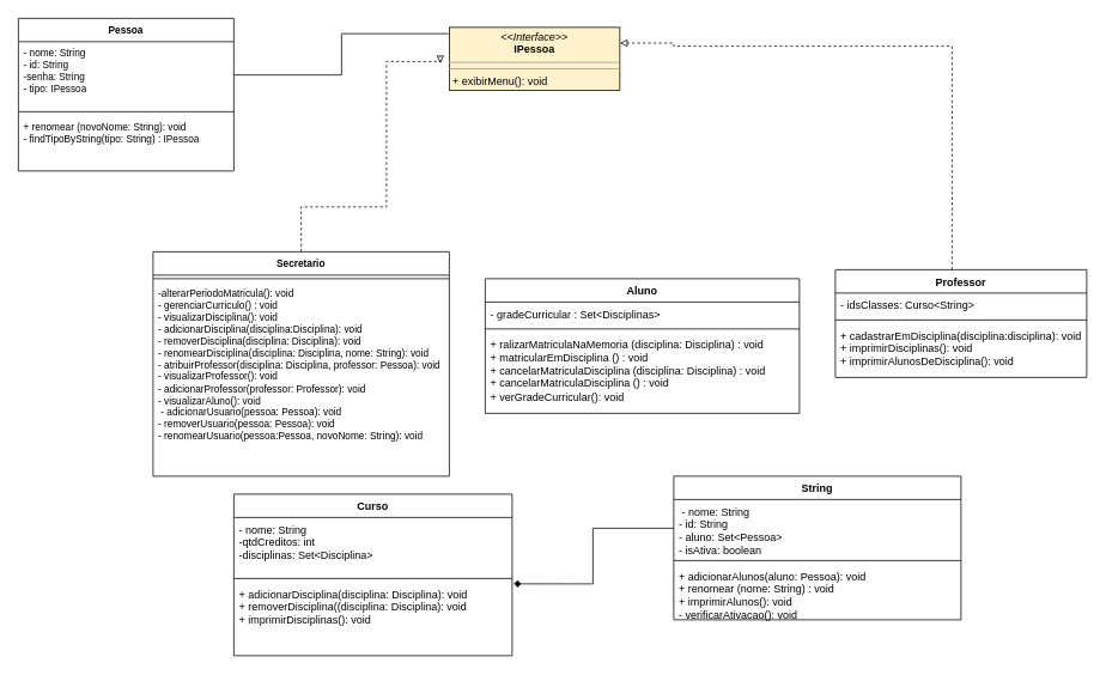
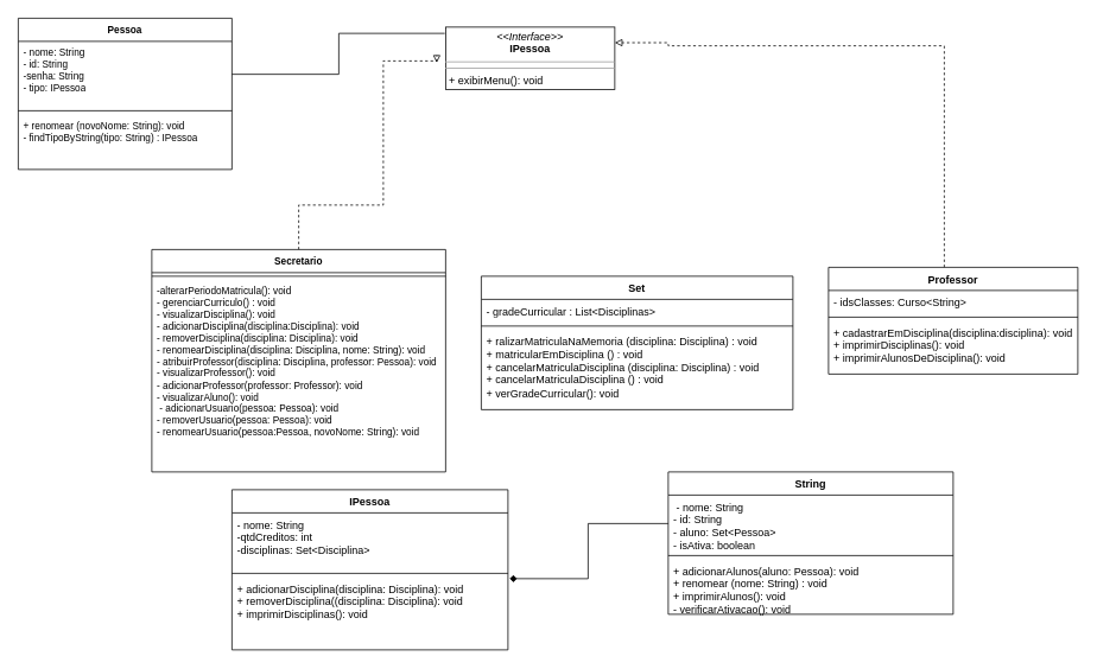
  <mxCell id="0" />
  <mxCell id="1" parent="0" />
  <mxCell id="2" style="edgeStyle=orthogonalEdgeStyle;rounded=0;orthogonalLoop=1;jettySize=auto;html=1;exitX=0.5;exitY=1;exitDx=0;exitDy=0;" parent="1" edge="1"><mxGeometry relative="1" as="geometry"><mxPoint x="955" y="713" as="sourcePoint" /><mxPoint x="955" y="713" as="targetPoint" /></mxGeometry></mxCell>
  <mxCell id="3" value="&lt;div&gt;String&lt;/div&gt;&lt;div&gt;&lt;br&gt;&lt;/div&gt;" style="swimlane;fontStyle=1;align=center;verticalAlign=top;childLayout=stackLayout;horizontal=1;startSize=26;horizontalStack=0;resizeParent=1;resizeParentMax=0;resizeLast=0;collapsible=1;marginBottom=0;whiteSpace=wrap;html=1;" parent="1" vertex="1"><mxGeometry x="750" y="530" width="320" height="160" as="geometry" /></mxCell>
  <mxCell id="4" value="&lt;div&gt;&amp;nbsp;- nome: String&lt;/div&gt;&lt;div&gt;- id: String&lt;br&gt;&lt;/div&gt;&lt;div&gt;- aluno: Set&amp;lt;Pessoa&amp;gt;&lt;br&gt;&lt;/div&gt;&lt;div&gt;- isAtiva: boolean&lt;br&gt;&lt;/div&gt;&lt;div&gt;&lt;br&gt;&lt;/div&gt;" style="text;strokeColor=none;fillColor=none;align=left;verticalAlign=top;spacingLeft=4;spacingRight=4;overflow=hidden;rotatable=0;points=[[0,0.5],[1,0.5]];portConstraint=eastwest;whiteSpace=wrap;html=1;" parent="3" vertex="1"><mxGeometry y="26" width="320" height="64" as="geometry" /></mxCell>
  <mxCell id="5" value="" style="line;strokeWidth=1;fillColor=none;align=left;verticalAlign=middle;spacingTop=-1;spacingLeft=3;spacingRight=3;rotatable=0;labelPosition=right;points=[];portConstraint=eastwest;strokeColor=inherit;" parent="3" vertex="1"><mxGeometry y="90" width="320" height="8" as="geometry" /></mxCell>
  <mxCell id="6" value="&lt;div&gt;+ adicionarAlunos(aluno: Pessoa): void&lt;br&gt;&lt;/div&gt;&lt;div&gt;+ renomear (nome: String) : void&lt;/div&gt;&lt;div&gt;+ imprimirAlunos(): void&lt;/div&gt;&lt;div&gt;- verificarAtivacao(): void&lt;br&gt;&lt;/div&gt;" style="text;strokeColor=none;fillColor=none;align=left;verticalAlign=top;spacingLeft=4;spacingRight=4;overflow=hidden;rotatable=0;points=[[0,0.5],[1,0.5]];portConstraint=eastwest;whiteSpace=wrap;html=1;" parent="3" vertex="1"><mxGeometry y="98" width="320" height="62" as="geometry" /></mxCell>
- <mxCell id="7" value="&lt;div&gt;Aluno&lt;/div&gt;&lt;div&gt;&lt;br&gt;&lt;/div&gt;" style="swimlane;fontStyle=1;align=center;verticalAlign=top;childLayout=stackLayout;horizontal=1;startSize=26;horizontalStack=0;resizeParent=1;resizeParentMax=0;resizeLast=0;collapsible=1;marginBottom=0;whiteSpace=wrap;html=1;" parent="1" vertex="1"><mxGeometry x="540" y="310" width="350" height="150" as="geometry" /></mxCell>
- <mxCell id="8" value="- gradeCurricular : Set&amp;lt;Disciplinas&amp;gt;" style="text;strokeColor=none;fillColor=none;align=left;verticalAlign=top;spacingLeft=4;spacingRight=4;overflow=hidden;rotatable=0;points=[[0,0.5],[1,0.5]];portConstraint=eastwest;whiteSpace=wrap;html=1;" parent="7" vertex="1"><mxGeometry y="26" width="350" height="26" as="geometry" /></mxCell>
+ <mxCell id="7" value="&lt;div&gt;Set&lt;/div&gt;&lt;div&gt;&lt;br&gt;&lt;/div&gt;" style="swimlane;fontStyle=1;align=center;verticalAlign=top;childLayout=stackLayout;horizontal=1;startSize=26;horizontalStack=0;resizeParent=1;resizeParentMax=0;resizeLast=0;collapsible=1;marginBottom=0;whiteSpace=wrap;html=1;" parent="1" vertex="1"><mxGeometry x="540" y="310" width="350" height="150" as="geometry" /></mxCell>
+ <mxCell id="8" value="- gradeCurricular : List&amp;lt;Disciplinas&amp;gt;" style="text;strokeColor=none;fillColor=none;align=left;verticalAlign=top;spacingLeft=4;spacingRight=4;overflow=hidden;rotatable=0;points=[[0,0.5],[1,0.5]];portConstraint=eastwest;whiteSpace=wrap;html=1;" parent="7" vertex="1"><mxGeometry y="26" width="350" height="26" as="geometry" /></mxCell>
  <mxCell id="9" value="" style="line;strokeWidth=1;fillColor=none;align=left;verticalAlign=middle;spacingTop=-1;spacingLeft=3;spacingRight=3;rotatable=0;labelPosition=right;points=[];portConstraint=eastwest;strokeColor=inherit;" parent="7" vertex="1"><mxGeometry y="52" width="350" height="8" as="geometry" /></mxCell>
  <mxCell id="10" value="&lt;div&gt;+ ralizarMatriculaNaMemoria (disciplina: Disciplina) : void&lt;/div&gt;&lt;div&gt;+ matricularEmDisciplina () : void&lt;/div&gt;&lt;div&gt;+ cancelarMatriculaDisciplina (disciplina: Disciplina) : void&lt;/div&gt;&lt;div&gt;&lt;div&gt;+ cancelarMatriculaDisciplina () : void&lt;/div&gt;&lt;div&gt;+ verGradeCurricular(): void&lt;br&gt;&lt;/div&gt;&lt;div&gt;&lt;br&gt;&lt;br&gt;&lt;/div&gt;&lt;/div&gt;&lt;div&gt;&lt;br&gt;&lt;/div&gt;&lt;div&gt;&lt;br&gt;&lt;/div&gt;" style="text;strokeColor=none;fillColor=none;align=left;verticalAlign=top;spacingLeft=4;spacingRight=4;overflow=hidden;rotatable=0;points=[[0,0.5],[1,0.5]];portConstraint=eastwest;whiteSpace=wrap;html=1;" parent="7" vertex="1"><mxGeometry y="60" width="350" height="90" as="geometry" /></mxCell>
  <mxCell id="11" style="edgeStyle=orthogonalEdgeStyle;shape=connector;rounded=0;orthogonalLoop=1;jettySize=auto;html=1;entryX=1;entryY=0.25;entryDx=0;entryDy=0;labelBackgroundColor=default;strokeColor=default;fontFamily=Helvetica;fontSize=11;fontColor=default;endArrow=block;dashed=1;endFill=0;exitX=0.5;exitY=0;exitDx=0;exitDy=0;" parent="1" target="25" edge="1"><mxGeometry relative="1" as="geometry"><mxPoint x="1060" y="300" as="sourcePoint" /><mxPoint x="750" y="42.5" as="targetPoint" /><Array as="points"><mxPoint x="1060" y="51" /><mxPoint x="750" y="51" /><mxPoint x="750" y="48" /></Array></mxGeometry></mxCell>
  <mxCell id="12" style="edgeStyle=orthogonalEdgeStyle;shape=connector;rounded=0;orthogonalLoop=1;jettySize=auto;html=1;labelBackgroundColor=default;strokeColor=default;fontFamily=Helvetica;fontSize=11;fontColor=default;endArrow=block;dashed=1;endFill=0;" parent="1" source="13" edge="1"><mxGeometry relative="1" as="geometry"><Array as="points"><mxPoint x="335" y="230" /><mxPoint x="430" y="230" /><mxPoint x="430" y="68" /></Array><mxPoint x="490" y="70" as="targetPoint" /></mxGeometry></mxCell>
  <mxCell id="13" value="&lt;div&gt;Secretario&lt;/div&gt;&lt;div&gt;&lt;br&gt;&lt;/div&gt;" style="swimlane;fontStyle=1;align=center;verticalAlign=top;childLayout=stackLayout;horizontal=1;startSize=26;horizontalStack=0;resizeParent=1;resizeParentMax=0;resizeLast=0;collapsible=1;marginBottom=0;whiteSpace=wrap;html=1;fontFamily=Helvetica;fontSize=11;fontColor=default;" parent="1" vertex="1"><mxGeometry x="170" y="280" width="330" height="250" as="geometry" /></mxCell>
  <mxCell id="14" value="" style="line;strokeWidth=1;fillColor=none;align=left;verticalAlign=middle;spacingTop=-1;spacingLeft=3;spacingRight=3;rotatable=0;labelPosition=right;points=[];portConstraint=eastwest;strokeColor=inherit;fontFamily=Helvetica;fontSize=11;fontColor=default;" parent="13" vertex="1"><mxGeometry y="26" width="330" height="8" as="geometry" /></mxCell>
  <mxCell id="15" value="&lt;div&gt;-alterarPeriodoMatricula(): void&lt;br&gt;&lt;/div&gt;&lt;div&gt;- gerenciarCurriculo() : void&lt;/div&gt;&lt;div&gt;- visualizarDisciplina(): void&lt;/div&gt;&lt;div&gt;- adicionarDisciplina(disciplina:Disciplina): void&lt;br&gt;&lt;/div&gt;&lt;div&gt;- removerDisciplina(disciplina: Disciplina): void&lt;/div&gt;&lt;div&gt;- renomearDisciplina(disciplina: Disciplina, nome: String): void&lt;/div&gt;&lt;div&gt;- atribuirProfessor(disciplina: Disciplina, professor: Pessoa): void&lt;/div&gt;&lt;div&gt;&lt;div&gt;- visualizarProfessor(): void&lt;/div&gt;&lt;div&gt;- adicionarProfessor(professor: Professor): void&lt;/div&gt;&lt;div&gt;&lt;div&gt;&lt;div&gt;- visualizarAluno(): void&lt;/div&gt;&lt;/div&gt;&lt;/div&gt;&lt;/div&gt;&lt;div&gt;&amp;nbsp;- adicionarUsuario(pessoa: Pessoa): void&lt;/div&gt;&lt;div&gt;- removerUsuario(pessoa: Pessoa): void&lt;/div&gt;&lt;div&gt;- renomearUsuario(pessoa:Pessoa, novoNome: String): void&lt;/div&gt;" style="text;strokeColor=none;fillColor=none;align=left;verticalAlign=top;spacingLeft=4;spacingRight=4;overflow=hidden;rotatable=0;points=[[0,0.5],[1,0.5]];portConstraint=eastwest;whiteSpace=wrap;html=1;fontSize=11;fontFamily=Helvetica;fontColor=default;" parent="13" vertex="1"><mxGeometry y="34" width="330" height="216" as="geometry" /></mxCell>
  <mxCell id="16" value="Pessoa" style="swimlane;fontStyle=1;align=center;verticalAlign=top;childLayout=stackLayout;horizontal=1;startSize=26;horizontalStack=0;resizeParent=1;resizeParentMax=0;resizeLast=0;collapsible=1;marginBottom=0;whiteSpace=wrap;html=1;fontFamily=Helvetica;fontSize=11;fontColor=default;" parent="1" vertex="1"><mxGeometry x="20" y="20" width="240" height="170" as="geometry" /></mxCell>
  <mxCell id="17" value="&lt;div&gt;- nome: String&lt;br&gt;&lt;/div&gt;&lt;div&gt;- id: String&lt;br&gt;&lt;/div&gt;&lt;div&gt;-senha: String&lt;br&gt;&lt;/div&gt;&lt;div&gt;- tipo: IPessoa&lt;br&gt;&lt;/div&gt;" style="text;strokeColor=none;fillColor=none;align=left;verticalAlign=top;spacingLeft=4;spacingRight=4;overflow=hidden;rotatable=0;points=[[0,0.5],[1,0.5]];portConstraint=eastwest;whiteSpace=wrap;html=1;fontSize=11;fontFamily=Helvetica;fontColor=default;" parent="16" vertex="1"><mxGeometry y="26" width="240" height="74" as="geometry" /></mxCell>
  <mxCell id="18" value="" style="line;strokeWidth=1;fillColor=none;align=left;verticalAlign=middle;spacingTop=-1;spacingLeft=3;spacingRight=3;rotatable=0;labelPosition=right;points=[];portConstraint=eastwest;strokeColor=inherit;fontFamily=Helvetica;fontSize=11;fontColor=default;" parent="16" vertex="1"><mxGeometry y="100" width="240" height="8" as="geometry" /></mxCell>
  <mxCell id="19" value="&lt;div&gt;+ renomear (novoNome: String): void&lt;br&gt;&lt;/div&gt;&lt;div&gt;- findTipoByString(tipo: String) : IPessoa&lt;br&gt;&lt;/div&gt;" style="text;strokeColor=none;fillColor=none;align=left;verticalAlign=top;spacingLeft=4;spacingRight=4;overflow=hidden;rotatable=0;points=[[0,0.5],[1,0.5]];portConstraint=eastwest;whiteSpace=wrap;html=1;fontSize=11;fontFamily=Helvetica;fontColor=default;" parent="16" vertex="1"><mxGeometry y="108" width="240" height="62" as="geometry" /></mxCell>
- <mxCell id="20" value="Curso" style="swimlane;fontStyle=1;align=center;verticalAlign=top;childLayout=stackLayout;horizontal=1;startSize=26;horizontalStack=0;resizeParent=1;resizeParentMax=0;resizeLast=0;collapsible=1;marginBottom=0;whiteSpace=wrap;html=1;" parent="1" vertex="1"><mxGeometry x="260" y="550" width="310" height="180" as="geometry" /></mxCell>
+ <mxCell id="20" value="IPessoa" style="swimlane;fontStyle=1;align=center;verticalAlign=top;childLayout=stackLayout;horizontal=1;startSize=26;horizontalStack=0;resizeParent=1;resizeParentMax=0;resizeLast=0;collapsible=1;marginBottom=0;whiteSpace=wrap;html=1;" parent="1" vertex="1"><mxGeometry x="260" y="550" width="310" height="180" as="geometry" /></mxCell>
  <mxCell id="21" value="&lt;div&gt;- nome: String&lt;/div&gt;&lt;div&gt;-qtdCreditos: int&lt;/div&gt;&lt;div&gt;-disciplinas: Set&amp;lt;Disciplina&amp;gt;&lt;br&gt;&lt;/div&gt;" style="text;strokeColor=none;fillColor=none;align=left;verticalAlign=top;spacingLeft=4;spacingRight=4;overflow=hidden;rotatable=0;points=[[0,0.5],[1,0.5]];portConstraint=eastwest;whiteSpace=wrap;html=1;" parent="20" vertex="1"><mxGeometry y="26" width="310" height="64" as="geometry" /></mxCell>
  <mxCell id="22" value="" style="line;strokeWidth=1;fillColor=none;align=left;verticalAlign=middle;spacingTop=-1;spacingLeft=3;spacingRight=3;rotatable=0;labelPosition=right;points=[];portConstraint=eastwest;strokeColor=inherit;" parent="20" vertex="1"><mxGeometry y="90" width="310" height="8" as="geometry" /></mxCell>
  <mxCell id="23" value="&lt;div&gt;+ adicionarDisciplina(disciplina: Disciplina): void&lt;/div&gt;&lt;div&gt;+ removerDisciplina((disciplina: Disciplina): void&lt;/div&gt;&lt;div&gt;+ imprimirDisciplinas(): void&lt;br&gt;&lt;/div&gt;" style="text;strokeColor=none;fillColor=none;align=left;verticalAlign=top;spacingLeft=4;spacingRight=4;overflow=hidden;rotatable=0;points=[[0,0.5],[1,0.5]];portConstraint=eastwest;whiteSpace=wrap;html=1;" parent="20" vertex="1"><mxGeometry y="98" width="310" height="82" as="geometry" /></mxCell>
  <mxCell id="24" style="edgeStyle=orthogonalEdgeStyle;rounded=0;orthogonalLoop=1;jettySize=auto;html=1;entryX=1.006;entryY=0.024;entryDx=0;entryDy=0;entryPerimeter=0;endArrow=diamond;endFill=1;" parent="1" source="4" target="23" edge="1"><mxGeometry relative="1" as="geometry" /></mxCell>
- <mxCell id="25" value="&lt;p style=&quot;margin:0px;margin-top:4px;text-align:center;&quot;&gt;&lt;i&gt;&amp;lt;&amp;lt;Interface&amp;gt;&amp;gt;&lt;/i&gt;&lt;br&gt;&lt;b&gt;IPessoa&lt;/b&gt;&lt;/p&gt;&lt;hr size=&quot;1&quot;&gt;&lt;hr size=&quot;1&quot;&gt;&lt;p style=&quot;margin:0px;margin-left:4px;&quot;&gt;+ exibirMenu(): void&lt;br&gt;&lt;/p&gt;" style="verticalAlign=top;align=left;overflow=fill;fontSize=12;fontFamily=Helvetica;html=1;whiteSpace=wrap;fillColor=#fff2cc;" parent="1" vertex="1"><mxGeometry x="500" y="30" width="190" height="70" as="geometry" /></mxCell>
+ <mxCell id="25" value="&lt;p style=&quot;margin:0px;margin-top:4px;text-align:center;&quot;&gt;&lt;i&gt;&amp;lt;&amp;lt;Interface&amp;gt;&amp;gt;&lt;/i&gt;&lt;br&gt;&lt;b&gt;IPessoa&lt;/b&gt;&lt;/p&gt;&lt;hr size=&quot;1&quot;&gt;&lt;hr size=&quot;1&quot;&gt;&lt;p style=&quot;margin:0px;margin-left:4px;&quot;&gt;+ exibirMenu(): void&lt;br&gt;&lt;/p&gt;" style="verticalAlign=top;align=left;overflow=fill;fontSize=12;fontFamily=Helvetica;html=1;whiteSpace=wrap;" parent="1" vertex="1"><mxGeometry x="500" y="30" width="190" height="70" as="geometry" /></mxCell>
  <mxCell id="26" style="edgeStyle=orthogonalEdgeStyle;rounded=0;orthogonalLoop=1;jettySize=auto;html=1;entryX=-0.005;entryY=0.1;entryDx=0;entryDy=0;entryPerimeter=0;endArrow=none;endFill=0;" parent="1" source="17" target="25" edge="1"><mxGeometry relative="1" as="geometry" /></mxCell>
  <mxCell id="27" value="Professor" style="swimlane;fontStyle=1;align=center;verticalAlign=top;childLayout=stackLayout;horizontal=1;startSize=26;horizontalStack=0;resizeParent=1;resizeParentMax=0;resizeLast=0;collapsible=1;marginBottom=0;whiteSpace=wrap;html=1;" parent="1" vertex="1"><mxGeometry x="930" y="300" width="280" height="120" as="geometry" /></mxCell>
  <mxCell id="28" value="- idsClasses: Curso&amp;lt;String&amp;gt;" style="text;strokeColor=none;fillColor=none;align=left;verticalAlign=top;spacingLeft=4;spacingRight=4;overflow=hidden;rotatable=0;points=[[0,0.5],[1,0.5]];portConstraint=eastwest;whiteSpace=wrap;html=1;" parent="27" vertex="1"><mxGeometry y="26" width="280" height="26" as="geometry" /></mxCell>
  <mxCell id="29" value="" style="line;strokeWidth=1;fillColor=none;align=left;verticalAlign=middle;spacingTop=-1;spacingLeft=3;spacingRight=3;rotatable=0;labelPosition=right;points=[];portConstraint=eastwest;strokeColor=inherit;" parent="27" vertex="1"><mxGeometry y="52" width="280" height="8" as="geometry" /></mxCell>
  <mxCell id="30" value="&lt;div&gt;+ cadastrarEmDisciplina(disciplina:disciplina): void&lt;/div&gt;&lt;div&gt;+ imprimirDisciplinas(): void&lt;/div&gt;&lt;div&gt;+ imprimirAlunosDeDisciplina(): void&lt;br&gt;&lt;/div&gt;" style="text;strokeColor=none;fillColor=none;align=left;verticalAlign=top;spacingLeft=4;spacingRight=4;overflow=hidden;rotatable=0;points=[[0,0.5],[1,0.5]];portConstraint=eastwest;whiteSpace=wrap;html=1;" parent="27" vertex="1"><mxGeometry y="60" width="280" height="60" as="geometry" /></mxCell>
